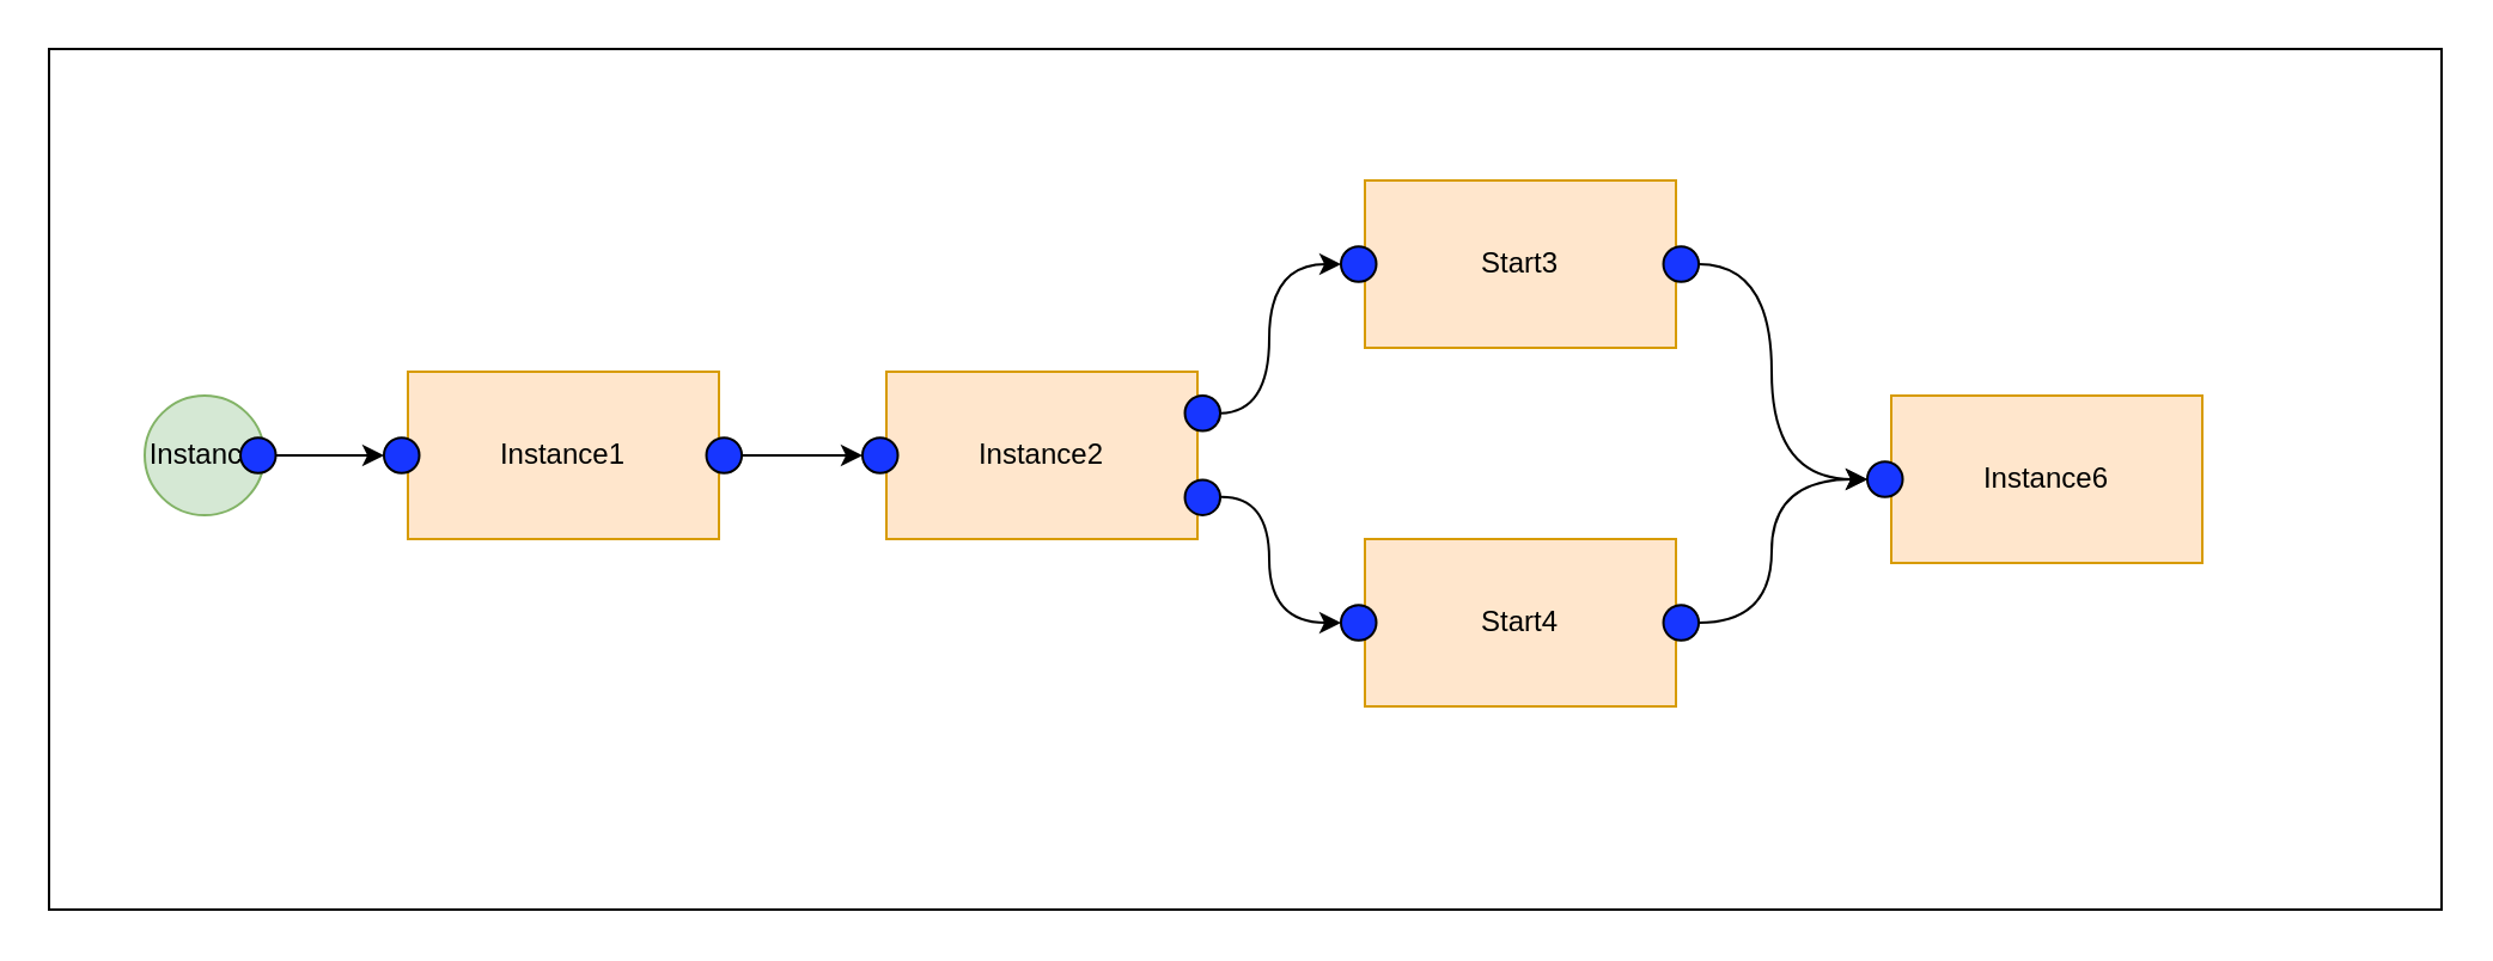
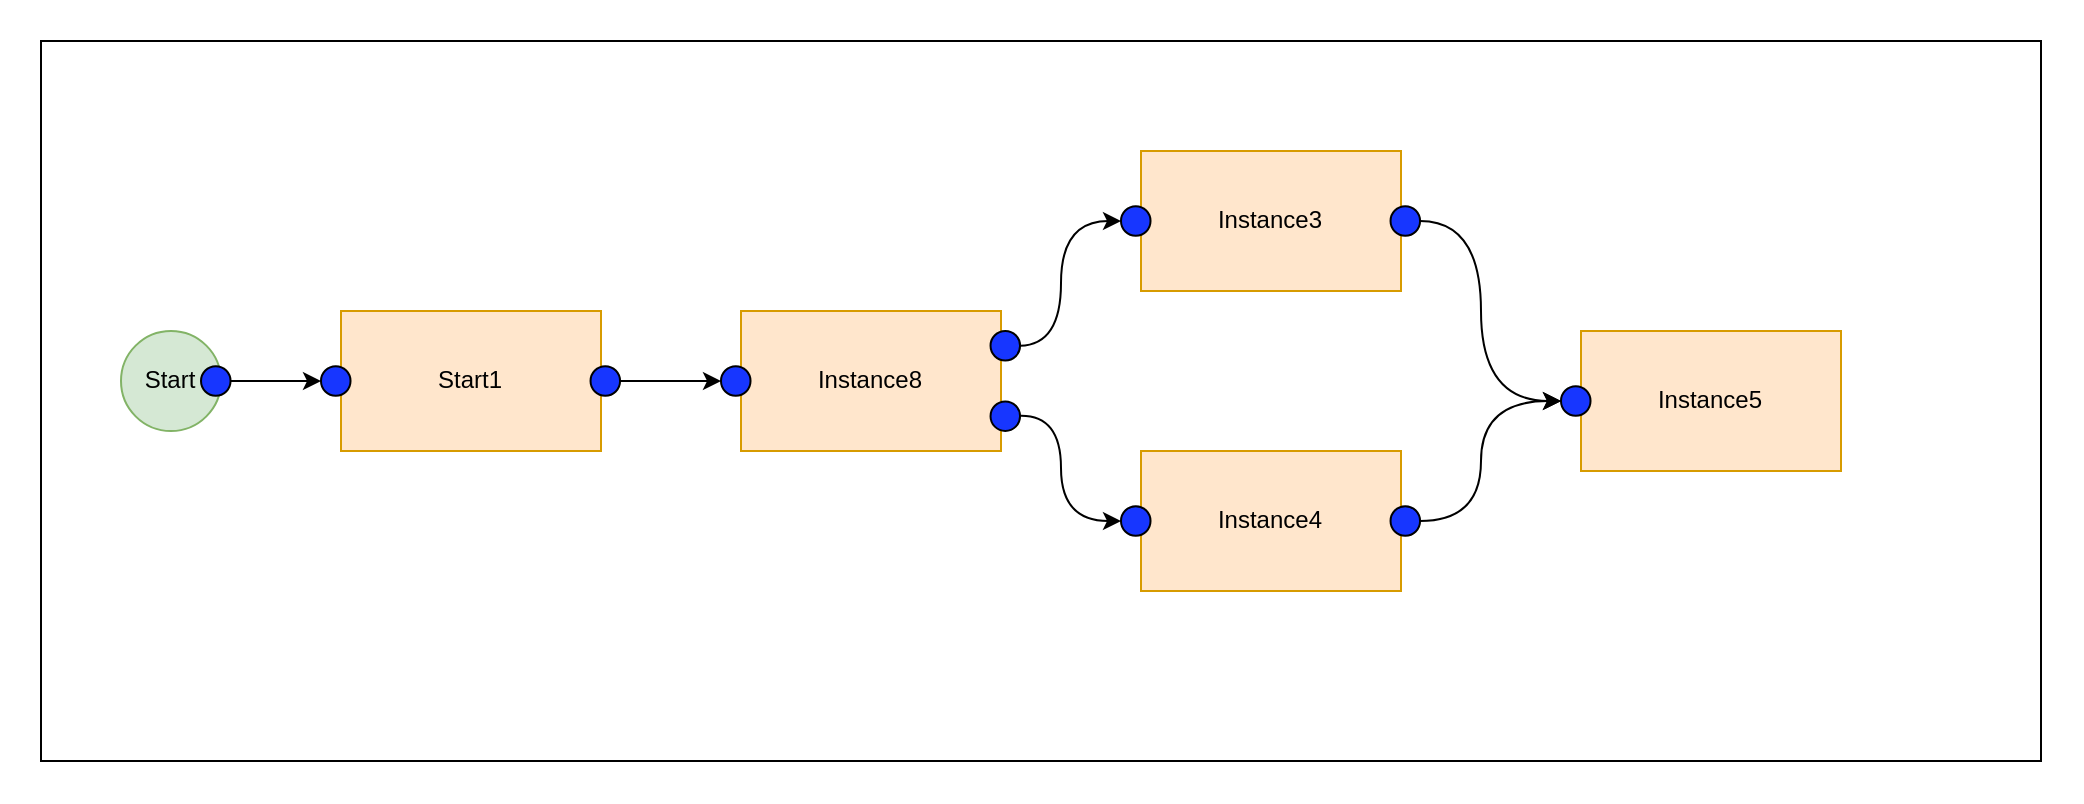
  <mxCell id="0" />
  <mxCell id="1" parent="0" />
  <mxCell id="2" value="" style="rounded=0;whiteSpace=wrap;html=1;" parent="1" vertex="1"><mxGeometry x="20" y="20" width="1000" height="360" as="geometry" /></mxCell>
- <mxCell id="3" value="&lt;font color=&quot;#000000&quot;&gt;Instance&lt;/font&gt;" style="ellipse;whiteSpace=wrap;html=1;aspect=fixed;fillColor=#d5e8d4;strokeColor=#82b366;" parent="1" vertex="1"><mxGeometry x="60" y="165" width="50" height="50" as="geometry" /></mxCell>
+ <mxCell id="3" value="&lt;font color=&quot;#000000&quot;&gt;Start&lt;/font&gt;" style="ellipse;whiteSpace=wrap;html=1;aspect=fixed;fillColor=#d5e8d4;strokeColor=#82b366;" parent="1" vertex="1"><mxGeometry x="60" y="165" width="50" height="50" as="geometry" /></mxCell>
  <mxCell id="4" value="" style="curved=1;endArrow=classic;html=1;entryX=0;entryY=0.5;entryDx=0;entryDy=0;" parent="1" source="41" target="9" edge="1"><mxGeometry width="50" height="50" relative="1" as="geometry"><mxPoint x="110" y="189.71" as="sourcePoint" /><mxPoint x="120" y="-15" as="targetPoint" /><Array as="points" /></mxGeometry></mxCell>
  <mxCell id="5" value="" style="group" parent="1" vertex="1" connectable="0"><mxGeometry x="160" y="155" width="149.54" height="70" as="geometry" /></mxCell>
  <mxCell id="6" value="" style="group" parent="5" vertex="1" connectable="0"><mxGeometry width="134.77" height="70" as="geometry" /></mxCell>
  <mxCell id="7" value="" style="group" parent="6" vertex="1" connectable="0"><mxGeometry width="140" height="70" as="geometry" /></mxCell>
- <mxCell id="8" value="&lt;font color=&quot;#000000&quot;&gt;Instance1&lt;/font&gt;" style="rounded=0;whiteSpace=wrap;html=1;fillColor=#ffe6cc;strokeColor=#d79b00;" parent="7" vertex="1"><mxGeometry x="10" width="130" height="70" as="geometry" /></mxCell>
+ <mxCell id="8" value="&lt;font color=&quot;#000000&quot;&gt;Start1&lt;/font&gt;" style="rounded=0;whiteSpace=wrap;html=1;fillColor=#ffe6cc;strokeColor=#d79b00;" parent="7" vertex="1"><mxGeometry x="10" width="130" height="70" as="geometry" /></mxCell>
  <mxCell id="9" value="" style="ellipse;whiteSpace=wrap;html=1;aspect=fixed;fillColor=#1736FF;" parent="7" vertex="1"><mxGeometry y="27.61" width="14.77" height="14.77" as="geometry" /></mxCell>
  <mxCell id="10" value="" style="ellipse;whiteSpace=wrap;html=1;aspect=fixed;fillColor=#1736FF;" parent="5" vertex="1"><mxGeometry x="134.77" y="27.62" width="14.77" height="14.77" as="geometry" /></mxCell>
  <mxCell id="11" value="" style="group" parent="1" vertex="1" connectable="0"><mxGeometry x="360" y="155" width="149.54" height="70" as="geometry" /></mxCell>
  <mxCell id="12" value="" style="group" parent="11" vertex="1" connectable="0"><mxGeometry width="134.77" height="70" as="geometry" /></mxCell>
  <mxCell id="13" value="" style="group" parent="12" vertex="1" connectable="0"><mxGeometry width="140" height="70" as="geometry" /></mxCell>
- <mxCell id="14" value="&lt;font color=&quot;#000000&quot;&gt;Instance2&lt;/font&gt;" style="rounded=0;whiteSpace=wrap;html=1;fillColor=#ffe6cc;strokeColor=#d79b00;" parent="13" vertex="1"><mxGeometry x="10" width="130" height="70" as="geometry" /></mxCell>
+ <mxCell id="14" value="&lt;font color=&quot;#000000&quot;&gt;Instance8&lt;/font&gt;" style="rounded=0;whiteSpace=wrap;html=1;fillColor=#ffe6cc;strokeColor=#d79b00;" parent="13" vertex="1"><mxGeometry x="10" width="130" height="70" as="geometry" /></mxCell>
  <mxCell id="15" value="" style="ellipse;whiteSpace=wrap;html=1;aspect=fixed;fillColor=#1736FF;" parent="13" vertex="1"><mxGeometry y="27.61" width="14.77" height="14.77" as="geometry" /></mxCell>
  <mxCell id="16" value="" style="ellipse;whiteSpace=wrap;html=1;aspect=fixed;fillColor=#1736FF;" parent="11" vertex="1"><mxGeometry x="134.77" y="10.0" width="14.77" height="14.77" as="geometry" /></mxCell>
  <mxCell id="17" value="" style="curved=1;endArrow=classic;html=1;entryX=0;entryY=0.5;entryDx=0;entryDy=0;exitX=1;exitY=0.5;exitDx=0;exitDy=0;" parent="1" source="10" target="15" edge="1"><mxGeometry width="50" height="50" relative="1" as="geometry"><mxPoint x="120" y="199.71" as="sourcePoint" /><mxPoint x="170" y="199.995" as="targetPoint" /><Array as="points" /></mxGeometry></mxCell>
  <mxCell id="18" value="" style="ellipse;whiteSpace=wrap;html=1;aspect=fixed;fillColor=#1736FF;" parent="1" vertex="1"><mxGeometry x="494.77" y="200.23" width="14.77" height="14.77" as="geometry" /></mxCell>
  <mxCell id="19" value="" style="curved=1;endArrow=classic;html=1;exitX=1;exitY=0.5;exitDx=0;exitDy=0;entryX=0;entryY=0.5;entryDx=0;entryDy=0;" parent="1" source="16" target="31" edge="1"><mxGeometry width="50" height="50" relative="1" as="geometry"><mxPoint x="470" y="135" as="sourcePoint" /><mxPoint x="520" y="85" as="targetPoint" /><Array as="points"><mxPoint x="530" y="172" /><mxPoint x="530" y="110" /></Array></mxGeometry></mxCell>
  <mxCell id="20" value="" style="group" parent="1" vertex="1" connectable="0"><mxGeometry x="560" y="225" width="149.54" height="70" as="geometry" /></mxCell>
  <mxCell id="21" value="" style="group" parent="20" vertex="1" connectable="0"><mxGeometry width="134.77" height="70" as="geometry" /></mxCell>
  <mxCell id="22" value="" style="group" parent="21" vertex="1" connectable="0"><mxGeometry width="140" height="70" as="geometry" /></mxCell>
- <mxCell id="23" value="&lt;font color=&quot;#000000&quot;&gt;Start4&lt;/font&gt;" style="rounded=0;whiteSpace=wrap;html=1;fillColor=#ffe6cc;strokeColor=#d79b00;" parent="22" vertex="1"><mxGeometry x="10" width="130" height="70" as="geometry" /></mxCell>
+ <mxCell id="23" value="&lt;font color=&quot;#000000&quot;&gt;Instance4&lt;/font&gt;" style="rounded=0;whiteSpace=wrap;html=1;fillColor=#ffe6cc;strokeColor=#d79b00;" parent="22" vertex="1"><mxGeometry x="10" width="130" height="70" as="geometry" /></mxCell>
  <mxCell id="24" value="" style="ellipse;whiteSpace=wrap;html=1;aspect=fixed;fillColor=#1736FF;" parent="22" vertex="1"><mxGeometry y="27.61" width="14.77" height="14.77" as="geometry" /></mxCell>
  <mxCell id="25" value="" style="ellipse;whiteSpace=wrap;html=1;aspect=fixed;fillColor=#1736FF;" parent="20" vertex="1"><mxGeometry x="134.77" y="27.62" width="14.77" height="14.77" as="geometry" /></mxCell>
  <mxCell id="26" value="" style="group" parent="1" vertex="1" connectable="0"><mxGeometry x="560" y="75" width="149.54" height="70" as="geometry" /></mxCell>
  <mxCell id="27" value="" style="group" parent="26" vertex="1" connectable="0"><mxGeometry width="149.54" height="70" as="geometry" /></mxCell>
  <mxCell id="28" value="" style="group" parent="27" vertex="1" connectable="0"><mxGeometry width="134.77" height="70" as="geometry" /></mxCell>
  <mxCell id="29" value="" style="group" parent="28" vertex="1" connectable="0"><mxGeometry width="140" height="70" as="geometry" /></mxCell>
- <mxCell id="30" value="&lt;font color=&quot;#000000&quot;&gt;Start3&lt;/font&gt;" style="rounded=0;whiteSpace=wrap;html=1;fillColor=#ffe6cc;strokeColor=#d79b00;" parent="29" vertex="1"><mxGeometry x="10" width="130" height="70" as="geometry" /></mxCell>
+ <mxCell id="30" value="&lt;font color=&quot;#000000&quot;&gt;Instance3&lt;/font&gt;" style="rounded=0;whiteSpace=wrap;html=1;fillColor=#ffe6cc;strokeColor=#d79b00;" parent="29" vertex="1"><mxGeometry x="10" width="130" height="70" as="geometry" /></mxCell>
  <mxCell id="31" value="" style="ellipse;whiteSpace=wrap;html=1;aspect=fixed;fillColor=#1736FF;" parent="29" vertex="1"><mxGeometry y="27.61" width="14.77" height="14.77" as="geometry" /></mxCell>
  <mxCell id="32" value="" style="ellipse;whiteSpace=wrap;html=1;aspect=fixed;fillColor=#1736FF;" parent="26" vertex="1"><mxGeometry x="134.77" y="27.61" width="14.77" height="14.77" as="geometry" /></mxCell>
  <mxCell id="33" value="" style="curved=1;endArrow=classic;html=1;exitX=1;exitY=0.5;exitDx=0;exitDy=0;entryX=0;entryY=0.5;entryDx=0;entryDy=0;" parent="1" target="24" edge="1"><mxGeometry width="50" height="50" relative="1" as="geometry"><mxPoint x="509.54" y="207.395" as="sourcePoint" /><mxPoint x="560" y="145.005" as="targetPoint" /><Array as="points"><mxPoint x="530" y="207.01" /><mxPoint x="530" y="260" /></Array></mxGeometry></mxCell>
  <mxCell id="34" value="" style="group" parent="1" vertex="1" connectable="0"><mxGeometry x="780" y="165" width="149.54" height="70" as="geometry" /></mxCell>
  <mxCell id="35" value="" style="group" parent="34" vertex="1" connectable="0"><mxGeometry width="134.77" height="70" as="geometry" /></mxCell>
  <mxCell id="36" value="" style="group" parent="35" vertex="1" connectable="0"><mxGeometry width="140" height="70" as="geometry" /></mxCell>
- <mxCell id="37" value="&lt;font color=&quot;#000000&quot;&gt;Instance6&lt;/font&gt;" style="rounded=0;whiteSpace=wrap;html=1;fillColor=#ffe6cc;strokeColor=#d79b00;" parent="36" vertex="1"><mxGeometry x="10" width="130" height="70" as="geometry" /></mxCell>
+ <mxCell id="37" value="&lt;font color=&quot;#000000&quot;&gt;Instance5&lt;/font&gt;" style="rounded=0;whiteSpace=wrap;html=1;fillColor=#ffe6cc;strokeColor=#d79b00;" parent="36" vertex="1"><mxGeometry x="10" width="130" height="70" as="geometry" /></mxCell>
  <mxCell id="38" value="" style="ellipse;whiteSpace=wrap;html=1;aspect=fixed;fillColor=#1736FF;" parent="36" vertex="1"><mxGeometry y="27.61" width="14.77" height="14.77" as="geometry" /></mxCell>
  <mxCell id="39" value="" style="curved=1;endArrow=classic;html=1;exitX=1;exitY=0.5;exitDx=0;exitDy=0;entryX=0;entryY=0.5;entryDx=0;entryDy=0;" parent="1" edge="1"><mxGeometry width="50" height="50" relative="1" as="geometry"><mxPoint x="709.54" y="109.995" as="sourcePoint" /><mxPoint x="780" y="199.995" as="targetPoint" /><Array as="points"><mxPoint x="740" y="110" /><mxPoint x="740" y="200" /></Array></mxGeometry></mxCell>
  <mxCell id="40" value="" style="curved=1;endArrow=classic;html=1;exitX=1;exitY=0.5;exitDx=0;exitDy=0;entryX=0;entryY=0.5;entryDx=0;entryDy=0;" parent="1" source="25" target="38" edge="1"><mxGeometry width="50" height="50" relative="1" as="geometry"><mxPoint x="750" y="245.005" as="sourcePoint" /><mxPoint x="820.46" y="335.005" as="targetPoint" /><Array as="points"><mxPoint x="740" y="260" /><mxPoint x="740" y="200" /></Array></mxGeometry></mxCell>
  <mxCell id="41" value="" style="ellipse;whiteSpace=wrap;html=1;aspect=fixed;fillColor=#1736FF;" parent="1" vertex="1"><mxGeometry x="100" y="182.61" width="14.77" height="14.77" as="geometry" /></mxCell>
